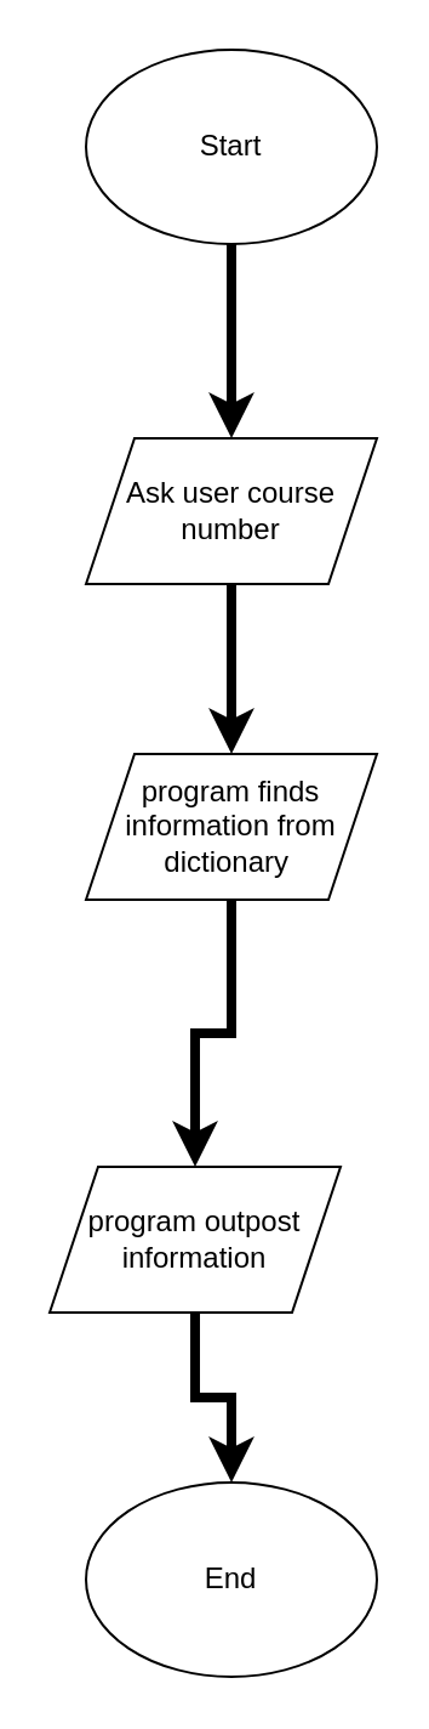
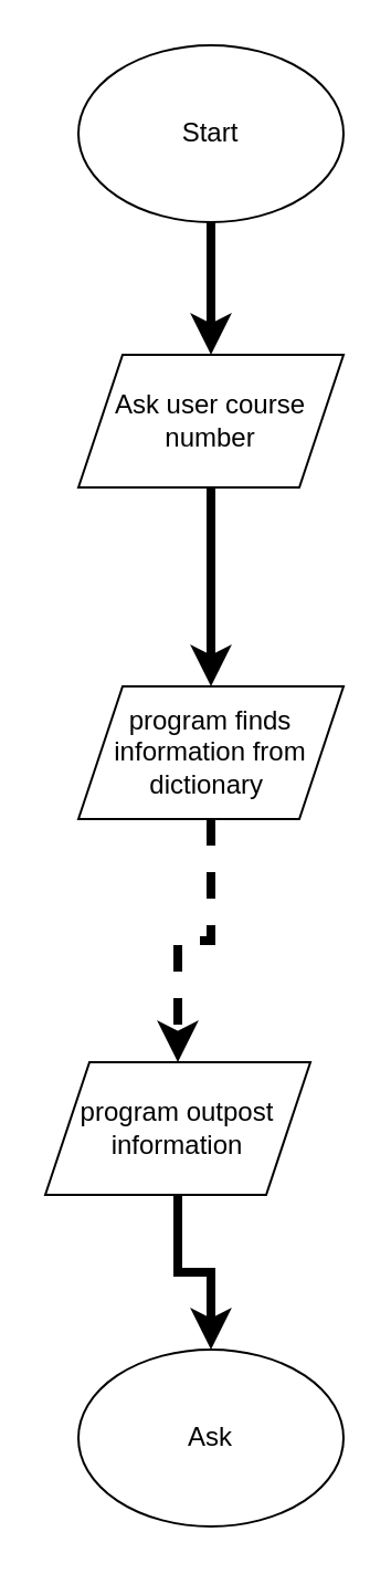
  <mxCell id="0" />
  <mxCell id="1" parent="0" />
  <mxCell id="2" value="" style="edgeStyle=orthogonalEdgeStyle;rounded=0;orthogonalLoop=1;jettySize=auto;html=1;strokeWidth=4;" edge="1" parent="1" source="3" target="5"><mxGeometry relative="1" as="geometry" /></mxCell>
  <mxCell id="3" value="Start" style="ellipse;whiteSpace=wrap;html=1;" vertex="1" parent="1"><mxGeometry x="35" y="20" width="120" height="80" as="geometry" /></mxCell>
  <mxCell id="4" value="" style="edgeStyle=orthogonalEdgeStyle;rounded=0;orthogonalLoop=1;jettySize=auto;html=1;strokeWidth=4;" edge="1" parent="1" source="5" target="7"><mxGeometry relative="1" as="geometry" /></mxCell>
- <mxCell id="5" value="Ask user course number" style="shape=parallelogram;perimeter=parallelogramPerimeter;whiteSpace=wrap;html=1;fixedSize=1;" vertex="1" parent="1"><mxGeometry x="35" y="180" width="120" height="60" as="geometry" /></mxCell>
- <mxCell id="6" value="" style="edgeStyle=orthogonalEdgeStyle;rounded=0;orthogonalLoop=1;jettySize=auto;html=1;strokeWidth=4;" edge="1" parent="1" source="7" target="9"><mxGeometry relative="1" as="geometry" /></mxCell>
+ <mxCell id="5" value="Ask user course number" style="shape=parallelogram;perimeter=parallelogramPerimeter;whiteSpace=wrap;html=1;fixedSize=1;" vertex="1" parent="1"><mxGeometry x="35" y="160" width="120" height="60" as="geometry" /></mxCell>
+ <mxCell id="6" value="" style="edgeStyle=orthogonalEdgeStyle;rounded=0;orthogonalLoop=1;jettySize=auto;html=1;strokeWidth=4;dashed=1;" edge="1" parent="1" source="7" target="9"><mxGeometry relative="1" as="geometry" /></mxCell>
  <mxCell id="7" value="program finds information from dictionary&amp;nbsp;" style="shape=parallelogram;perimeter=parallelogramPerimeter;whiteSpace=wrap;html=1;fixedSize=1;" vertex="1" parent="1"><mxGeometry x="35" y="310" width="120" height="60" as="geometry" /></mxCell>
  <mxCell id="8" value="" style="edgeStyle=orthogonalEdgeStyle;rounded=0;orthogonalLoop=1;jettySize=auto;html=1;strokeWidth=4;" edge="1" parent="1" source="9" target="10"><mxGeometry relative="1" as="geometry" /></mxCell>
  <mxCell id="9" value="program outpost information" style="shape=parallelogram;perimeter=parallelogramPerimeter;whiteSpace=wrap;html=1;fixedSize=1;" vertex="1" parent="1"><mxGeometry x="20" y="480" width="120" height="60" as="geometry" /></mxCell>
- <mxCell id="10" value="End" style="ellipse;whiteSpace=wrap;html=1;" vertex="1" parent="1"><mxGeometry x="35" y="610" width="120" height="80" as="geometry" /></mxCell>
+ <mxCell id="10" value="Ask" style="ellipse;whiteSpace=wrap;html=1;" vertex="1" parent="1"><mxGeometry x="35" y="610" width="120" height="80" as="geometry" /></mxCell>
